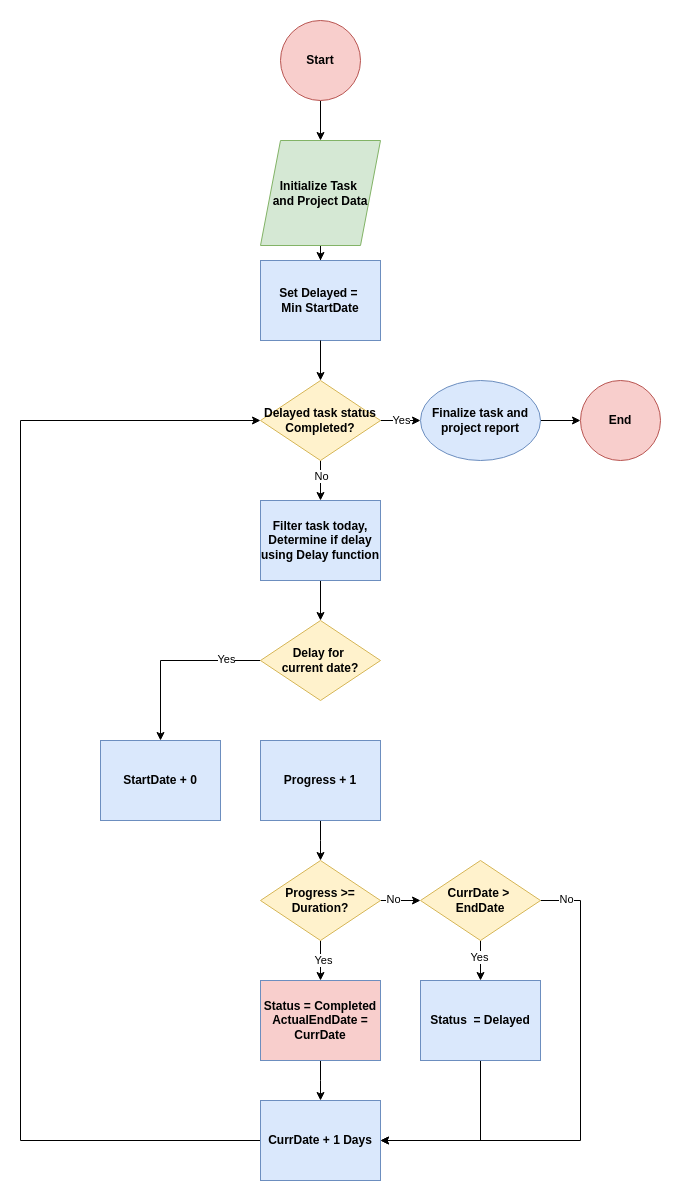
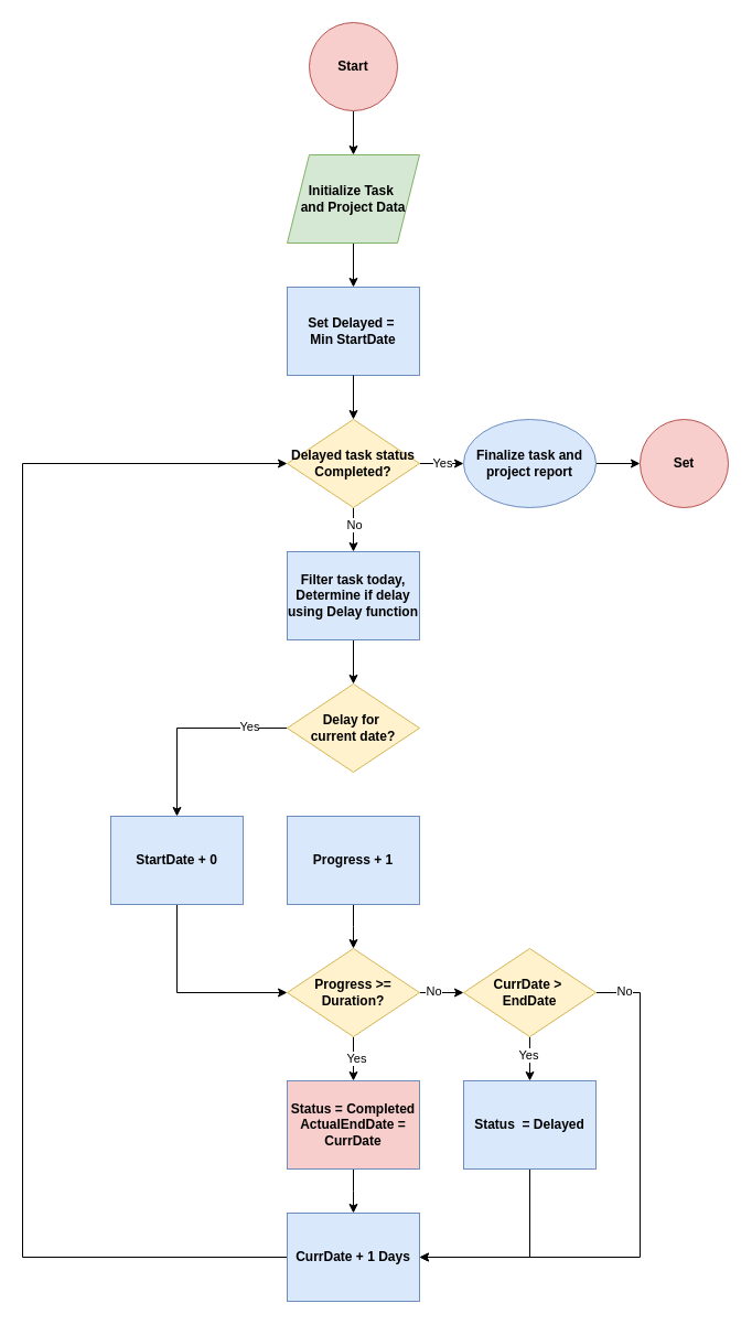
  <mxCell id="0" />
  <mxCell id="1" parent="0" />
  <mxCell id="2" style="edgeStyle=orthogonalEdgeStyle;rounded=0;orthogonalLoop=1;jettySize=auto;html=1;entryX=0.5;entryY=0;entryDx=0;entryDy=0;" edge="1" parent="1" source="3" target="14"><mxGeometry relative="1" as="geometry" /></mxCell>
- <mxCell id="3" value="Initialize Task&amp;nbsp;&lt;div&gt;and Project Data&lt;/div&gt;" style="shape=parallelogram;perimeter=parallelogramPerimeter;whiteSpace=wrap;html=1;fixedSize=1;fillColor=#d5e8d4;strokeColor=#82b366;fontStyle=1" vertex="1" parent="1"><mxGeometry x="260" y="140" width="120" height="105" as="geometry" /></mxCell>
+ <mxCell id="3" value="Initialize Task&amp;nbsp;&lt;div&gt;and Project Data&lt;/div&gt;" style="shape=parallelogram;perimeter=parallelogramPerimeter;whiteSpace=wrap;html=1;fixedSize=1;fillColor=#d5e8d4;strokeColor=#82b366;fontStyle=1" vertex="1" parent="1"><mxGeometry x="260" y="140" width="120" height="80" as="geometry" /></mxCell>
  <mxCell id="4" style="edgeStyle=orthogonalEdgeStyle;rounded=0;orthogonalLoop=1;jettySize=auto;html=1;entryX=0;entryY=0.5;entryDx=0;entryDy=0;" edge="1" parent="1" source="8" target="10"><mxGeometry relative="1" as="geometry" /></mxCell>
  <mxCell id="5" value="Yes" style="edgeLabel;html=1;align=center;verticalAlign=middle;resizable=0;points=[];" vertex="1" connectable="0" parent="4"><mxGeometry x="-0.017" y="1" relative="1" as="geometry"><mxPoint as="offset" /></mxGeometry></mxCell>
  <mxCell id="6" style="edgeStyle=orthogonalEdgeStyle;rounded=0;orthogonalLoop=1;jettySize=auto;html=1;entryX=0.5;entryY=0;entryDx=0;entryDy=0;" edge="1" parent="1" source="8" target="17"><mxGeometry relative="1" as="geometry" /></mxCell>
  <mxCell id="7" value="No" style="edgeLabel;html=1;align=center;verticalAlign=middle;resizable=0;points=[];" vertex="1" connectable="0" parent="6"><mxGeometry x="-0.242" relative="1" as="geometry"><mxPoint as="offset" /></mxGeometry></mxCell>
  <mxCell id="8" value="Delayed task status Completed?" style="rhombus;whiteSpace=wrap;html=1;fillColor=#fff2cc;strokeColor=#d6b656;fontStyle=1" vertex="1" parent="1"><mxGeometry x="260" y="380" width="120" height="80" as="geometry" /></mxCell>
  <mxCell id="9" style="edgeStyle=orthogonalEdgeStyle;rounded=0;orthogonalLoop=1;jettySize=auto;html=1;entryX=0;entryY=0.5;entryDx=0;entryDy=0;" edge="1" parent="1" source="10" target="13"><mxGeometry relative="1" as="geometry" /></mxCell>
  <mxCell id="10" value="Finalize task and project report" style="ellipse;whiteSpace=wrap;html=1;fillColor=#dae8fc;strokeColor=#6c8ebf;fontStyle=1;" vertex="1" parent="1"><mxGeometry x="420" y="380" width="120" height="80" as="geometry" /></mxCell>
  <mxCell id="11" style="edgeStyle=orthogonalEdgeStyle;rounded=0;orthogonalLoop=1;jettySize=auto;html=1;entryX=0.5;entryY=0;entryDx=0;entryDy=0;" edge="1" parent="1" source="12" target="3"><mxGeometry relative="1" as="geometry" /></mxCell>
  <mxCell id="12" value="Start" style="ellipse;whiteSpace=wrap;html=1;aspect=fixed;fillColor=#f8cecc;strokeColor=#b85450;fontStyle=1" vertex="1" parent="1"><mxGeometry x="280" y="20" width="80" height="80" as="geometry" /></mxCell>
- <mxCell id="13" value="End" style="ellipse;whiteSpace=wrap;html=1;aspect=fixed;fillColor=#f8cecc;strokeColor=#b85450;fontStyle=1" vertex="1" parent="1"><mxGeometry x="580" y="380" width="80" height="80" as="geometry" /></mxCell>
+ <mxCell id="13" value="Set" style="ellipse;whiteSpace=wrap;html=1;aspect=fixed;fillColor=#f8cecc;strokeColor=#b85450;fontStyle=1" vertex="1" parent="1"><mxGeometry x="580" y="380" width="80" height="80" as="geometry" /></mxCell>
  <mxCell id="14" value="Set Delayed =&amp;nbsp;&lt;div&gt;Min StartDate&lt;/div&gt;" style="rounded=0;whiteSpace=wrap;html=1;fillColor=#dae8fc;strokeColor=#6c8ebf;fontStyle=1" vertex="1" parent="1"><mxGeometry x="260" y="260" width="120" height="80" as="geometry" /></mxCell>
  <mxCell id="15" style="edgeStyle=orthogonalEdgeStyle;rounded=0;orthogonalLoop=1;jettySize=auto;html=1;entryX=0.5;entryY=0;entryDx=0;entryDy=0;exitX=0.5;exitY=1;exitDx=0;exitDy=0;" edge="1" parent="1" source="14" target="8"><mxGeometry relative="1" as="geometry"><mxPoint x="320" y="340" as="sourcePoint" /></mxGeometry></mxCell>
  <mxCell id="16" style="edgeStyle=orthogonalEdgeStyle;rounded=0;orthogonalLoop=1;jettySize=auto;html=1;entryX=0.5;entryY=0;entryDx=0;entryDy=0;" edge="1" parent="1" source="17" target="20"><mxGeometry relative="1" as="geometry" /></mxCell>
  <mxCell id="17" value="&lt;div&gt;Filter task today,&lt;br&gt;&lt;/div&gt;Determine if delay using Delay function" style="rounded=0;whiteSpace=wrap;html=1;fillColor=#dae8fc;strokeColor=#6c8ebf;fontStyle=1" vertex="1" parent="1"><mxGeometry x="260" y="500" width="120" height="80" as="geometry" /></mxCell>
  <mxCell id="18" style="edgeStyle=orthogonalEdgeStyle;rounded=0;orthogonalLoop=1;jettySize=auto;html=1;entryX=0.5;entryY=0;entryDx=0;entryDy=0;" edge="1" parent="1" source="20" target="29"><mxGeometry relative="1" as="geometry" /></mxCell>
  <mxCell id="19" value="Yes" style="edgeLabel;html=1;align=center;verticalAlign=middle;resizable=0;points=[];" vertex="1" connectable="0" parent="18"><mxGeometry x="-0.606" y="-2" relative="1" as="geometry"><mxPoint as="offset" /></mxGeometry></mxCell>
  <mxCell id="20" value="Delay for&amp;nbsp;&lt;div&gt;current date?&lt;/div&gt;" style="rhombus;whiteSpace=wrap;html=1;fillColor=#fff2cc;strokeColor=#d6b656;fontStyle=1" vertex="1" parent="1"><mxGeometry x="260" y="620" width="120" height="80" as="geometry" /></mxCell>
  <mxCell id="21" style="edgeStyle=orthogonalEdgeStyle;rounded=0;orthogonalLoop=1;jettySize=auto;html=1;entryX=0.5;entryY=0;entryDx=0;entryDy=0;" edge="1" parent="1" source="25" target="27"><mxGeometry relative="1" as="geometry" /></mxCell>
  <mxCell id="22" value="Yes" style="edgeLabel;html=1;align=center;verticalAlign=middle;resizable=0;points=[];" vertex="1" connectable="0" parent="21"><mxGeometry x="-0.05" y="2" relative="1" as="geometry"><mxPoint as="offset" /></mxGeometry></mxCell>
  <mxCell id="23" style="edgeStyle=orthogonalEdgeStyle;rounded=0;orthogonalLoop=1;jettySize=auto;html=1;entryX=0;entryY=0.5;entryDx=0;entryDy=0;" edge="1" parent="1" source="25" target="40"><mxGeometry relative="1" as="geometry"><Array as="points"><mxPoint x="390" y="900" /><mxPoint x="390" y="900" /></Array></mxGeometry></mxCell>
  <mxCell id="24" value="No" style="edgeLabel;html=1;align=center;verticalAlign=middle;resizable=0;points=[];" vertex="1" connectable="0" parent="23"><mxGeometry x="-0.409" y="2" relative="1" as="geometry"><mxPoint as="offset" /></mxGeometry></mxCell>
  <mxCell id="25" value="Progress &amp;gt;= Duration?" style="rhombus;whiteSpace=wrap;html=1;fillColor=#fff2cc;strokeColor=#d6b656;fontStyle=1" vertex="1" parent="1"><mxGeometry x="260" y="860" width="120" height="80" as="geometry" /></mxCell>
  <mxCell id="26" style="edgeStyle=orthogonalEdgeStyle;rounded=0;orthogonalLoop=1;jettySize=auto;html=1;" edge="1" parent="1" source="27"><mxGeometry relative="1" as="geometry"><mxPoint x="320" y="1100" as="targetPoint" /></mxGeometry></mxCell>
  <mxCell id="27" value="Status = Completed&lt;div&gt;ActualEndDate = CurrDate&lt;/div&gt;" style="rounded=0;whiteSpace=wrap;html=1;fillColor=#f8cecc;strokeColor=#6c8ebf;fontStyle=1;" vertex="1" parent="1"><mxGeometry x="260" y="980" width="120" height="80" as="geometry" /></mxCell>
+ <mxCell id="28" style="edgeStyle=orthogonalEdgeStyle;rounded=0;orthogonalLoop=1;jettySize=auto;html=1;entryX=0;entryY=0.5;entryDx=0;entryDy=0;exitX=0.5;exitY=1;exitDx=0;exitDy=0;" edge="1" parent="1" source="29" target="25"><mxGeometry relative="1" as="geometry"><Array as="points"><mxPoint x="160" y="900" /></Array></mxGeometry></mxCell>
  <mxCell id="29" value="StartDate + 0" style="rounded=0;whiteSpace=wrap;html=1;fillColor=#dae8fc;strokeColor=#6c8ebf;fontStyle=1" vertex="1" parent="1"><mxGeometry x="100" y="740" width="120" height="80" as="geometry" /></mxCell>
  <mxCell id="30" style="edgeStyle=orthogonalEdgeStyle;rounded=0;orthogonalLoop=1;jettySize=auto;html=1;entryX=0.5;entryY=0;entryDx=0;entryDy=0;exitX=0.5;exitY=1;exitDx=0;exitDy=0;" edge="1" parent="1" source="31" target="25"><mxGeometry relative="1" as="geometry"><Array as="points"><mxPoint x="320" y="840" /><mxPoint x="320" y="840" /></Array></mxGeometry></mxCell>
  <mxCell id="31" value="Progress + 1" style="rounded=0;whiteSpace=wrap;html=1;fillColor=#dae8fc;strokeColor=#6c8ebf;fontStyle=1" vertex="1" parent="1"><mxGeometry x="260" y="740" width="120" height="80" as="geometry" /></mxCell>
  <mxCell id="32" style="edgeStyle=orthogonalEdgeStyle;rounded=0;orthogonalLoop=1;jettySize=auto;html=1;entryX=0;entryY=0.5;entryDx=0;entryDy=0;" edge="1" parent="1" source="33" target="8"><mxGeometry relative="1" as="geometry"><Array as="points"><mxPoint y="1140" x="20" /><mxPoint y="420" x="20" /></Array></mxGeometry></mxCell>
  <mxCell id="33" value="CurrDate + 1 Days" style="rounded=0;whiteSpace=wrap;html=1;fillColor=#dae8fc;strokeColor=#6c8ebf;fontStyle=1" vertex="1" parent="1"><mxGeometry x="260" y="1100" width="120" height="80" as="geometry" /></mxCell>
  <mxCell id="34" style="edgeStyle=orthogonalEdgeStyle;rounded=0;orthogonalLoop=1;jettySize=auto;html=1;entryX=1;entryY=0.5;entryDx=0;entryDy=0;" edge="1" parent="1" source="35" target="33"><mxGeometry relative="1" as="geometry"><Array as="points"><mxPoint x="480" y="1140" /></Array></mxGeometry></mxCell>
  <mxCell id="35" value="Status&amp;nbsp; = Delayed" style="rounded=0;whiteSpace=wrap;html=1;fillColor=#dae8fc;strokeColor=#6c8ebf;fontStyle=1" vertex="1" parent="1"><mxGeometry x="420" y="980" width="120" height="80" as="geometry" /></mxCell>
  <mxCell id="36" style="edgeStyle=orthogonalEdgeStyle;rounded=0;orthogonalLoop=1;jettySize=auto;html=1;entryX=0.5;entryY=0;entryDx=0;entryDy=0;" edge="1" parent="1" source="40" target="35"><mxGeometry relative="1" as="geometry" /></mxCell>
  <mxCell id="37" value="Yes" style="edgeLabel;html=1;align=center;verticalAlign=middle;resizable=0;points=[];" vertex="1" connectable="0" parent="36"><mxGeometry x="-0.224" y="-2" relative="1" as="geometry"><mxPoint as="offset" /></mxGeometry></mxCell>
  <mxCell id="38" style="edgeStyle=orthogonalEdgeStyle;rounded=0;orthogonalLoop=1;jettySize=auto;html=1;entryX=1;entryY=0.5;entryDx=0;entryDy=0;" edge="1" parent="1" source="40" target="33"><mxGeometry relative="1" as="geometry"><Array as="points"><mxPoint x="580" y="900" /><mxPoint x="580" y="1140" /></Array></mxGeometry></mxCell>
  <mxCell id="39" value="No" style="edgeLabel;html=1;align=center;verticalAlign=middle;resizable=0;points=[];" vertex="1" connectable="0" parent="38"><mxGeometry x="-0.895" y="2" relative="1" as="geometry"><mxPoint as="offset" /></mxGeometry></mxCell>
  <mxCell id="40" value="CurrDate &amp;gt;&amp;nbsp;&lt;div&gt;EndDate&lt;/div&gt;" style="rhombus;whiteSpace=wrap;html=1;fillColor=#fff2cc;strokeColor=#d6b656;fontStyle=1" vertex="1" parent="1"><mxGeometry x="420" y="860" width="120" height="80" as="geometry" /></mxCell>
